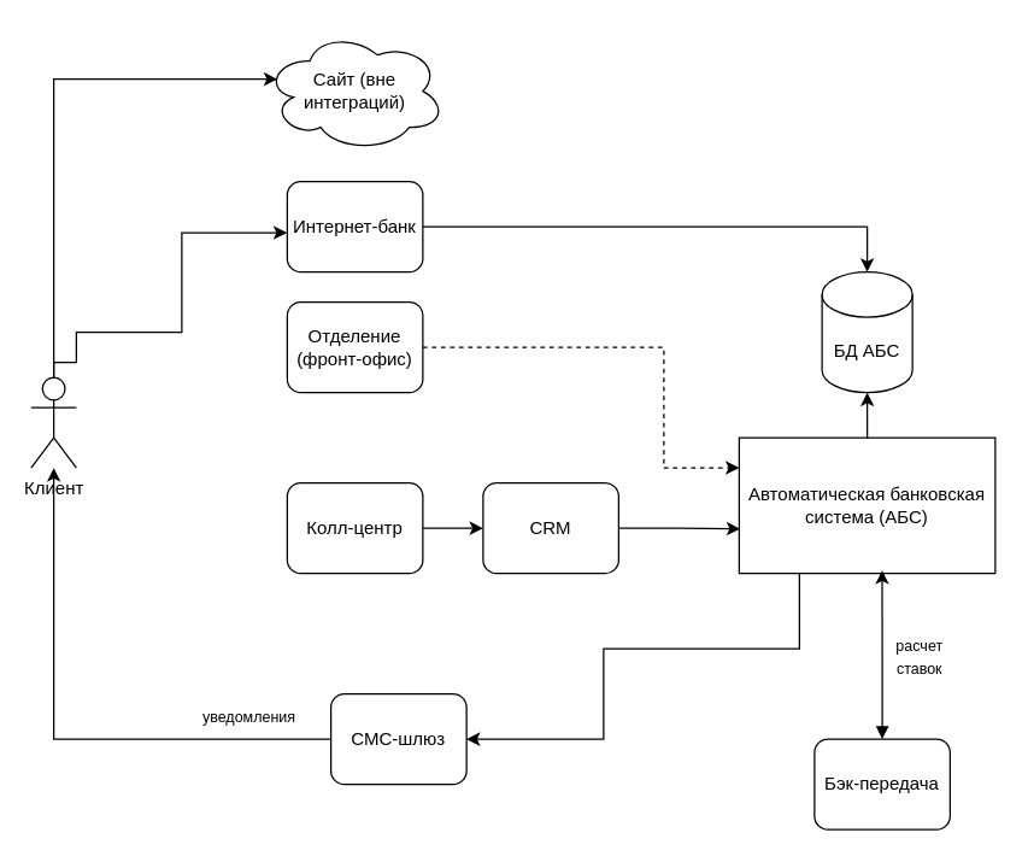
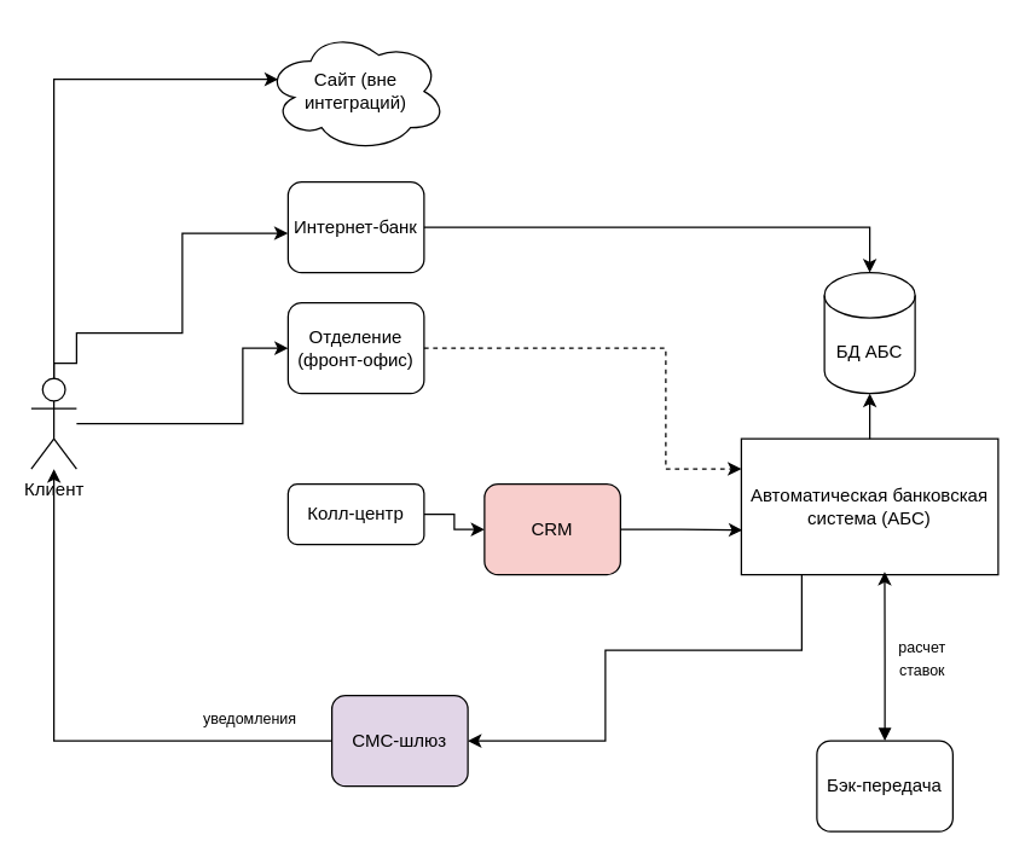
  <mxCell id="0" />
  <mxCell id="1" parent="0" />
+ <mxCell id="2" style="edgeStyle=orthogonalEdgeStyle;rounded=0;orthogonalLoop=1;jettySize=auto;html=1;entryX=0;entryY=0.5;entryDx=0;entryDy=0;" edge="1" parent="1" source="3" target="4"><mxGeometry relative="1" as="geometry"><Array as="points"><mxPoint x="160" y="280" /><mxPoint x="160" y="230" /></Array></mxGeometry></mxCell>
  <mxCell id="3" value="Клиент" style="shape=umlActor;verticalLabelPosition=bottom;verticalAlign=top;html=1;outlineConnect=0;" vertex="1" parent="1"><mxGeometry x="20" y="250" width="30" height="60" as="geometry" /></mxCell>
  <mxCell id="4" value="Отделение (фронт-офис)" style="rounded=1;whiteSpace=wrap;html=1;" vertex="1" parent="1"><mxGeometry x="190" y="200" width="90" height="60" as="geometry" /></mxCell>
  <mxCell id="5" style="edgeStyle=orthogonalEdgeStyle;rounded=0;orthogonalLoop=1;jettySize=auto;html=1;entryX=1;entryY=0.5;entryDx=0;entryDy=0;" edge="1" parent="1" source="6" target="16"><mxGeometry relative="1" as="geometry"><Array as="points"><mxPoint x="530" y="430" /><mxPoint x="400" y="430" /><mxPoint x="400" y="490" /></Array></mxGeometry></mxCell>
  <mxCell id="6" value="Автоматическая банковская система (АБС)" style="rounded=0;whiteSpace=wrap;html=1;" vertex="1" parent="1"><mxGeometry x="490" y="290" width="170" height="90" as="geometry" /></mxCell>
  <mxCell id="7" style="edgeStyle=orthogonalEdgeStyle;rounded=0;orthogonalLoop=1;jettySize=auto;html=1;entryX=0;entryY=0.5;entryDx=0;entryDy=0;" edge="1" parent="1" source="8" target="9"><mxGeometry relative="1" as="geometry" /></mxCell>
- <mxCell id="8" value="Колл-центр" style="rounded=1;whiteSpace=wrap;html=1;" vertex="1" parent="1"><mxGeometry x="190" y="320" width="90" height="60" as="geometry" /></mxCell>
- <mxCell id="9" value="CRM" style="rounded=1;whiteSpace=wrap;html=1;" vertex="1" parent="1"><mxGeometry x="320" y="320" width="90" height="60" as="geometry" /></mxCell>
+ <mxCell id="8" value="Колл-центр" style="rounded=1;whiteSpace=wrap;html=1;" vertex="1" parent="1"><mxGeometry x="190" y="320" width="90" height="40" as="geometry" /></mxCell>
+ <mxCell id="9" value="CRM" style="rounded=1;whiteSpace=wrap;html=1;fillColor=#f8cecc;" vertex="1" parent="1"><mxGeometry x="320" y="320" width="90" height="60" as="geometry" /></mxCell>
  <mxCell id="10" style="edgeStyle=orthogonalEdgeStyle;rounded=0;orthogonalLoop=1;jettySize=auto;html=1;entryX=0.004;entryY=0.672;entryDx=0;entryDy=0;entryPerimeter=0;" edge="1" parent="1" source="9" target="6"><mxGeometry relative="1" as="geometry" /></mxCell>
  <mxCell id="11" style="edgeStyle=orthogonalEdgeStyle;rounded=0;orthogonalLoop=1;jettySize=auto;html=1;entryX=0;entryY=0.222;entryDx=0;entryDy=0;entryPerimeter=0;dashed=1;" edge="1" parent="1" source="4" target="6"><mxGeometry relative="1" as="geometry"><Array as="points"><mxPoint x="440" y="230" /><mxPoint x="440" y="310" /></Array></mxGeometry></mxCell>
  <mxCell id="12" value="Бэк-передача" style="rounded=1;whiteSpace=wrap;html=1;" vertex="1" parent="1"><mxGeometry x="540" y="490" width="90" height="60" as="geometry" /></mxCell>
  <mxCell id="13" style="edgeStyle=orthogonalEdgeStyle;rounded=0;orthogonalLoop=1;jettySize=auto;html=1;entryX=0.558;entryY=0.978;entryDx=0;entryDy=0;entryPerimeter=0;startArrow=block;startFill=1;" edge="1" parent="1" source="12" target="6"><mxGeometry relative="1" as="geometry" /></mxCell>
  <mxCell id="14" value="&lt;div&gt;&lt;font style=&quot;font-size: 10px;&quot;&gt;расчет ставок&lt;/font&gt;&lt;/div&gt;" style="text;html=1;align=center;verticalAlign=middle;whiteSpace=wrap;rounded=0;" vertex="1" parent="1"><mxGeometry x="580" y="420" width="60" height="30" as="geometry" /></mxCell>
  <mxCell id="15" style="edgeStyle=orthogonalEdgeStyle;rounded=0;orthogonalLoop=1;jettySize=auto;html=1;" edge="1" parent="1" source="16" target="3"><mxGeometry relative="1" as="geometry"><mxPoint x="110" y="340" as="targetPoint" /><Array as="points"><mxPoint x="35" y="490" /></Array></mxGeometry></mxCell>
- <mxCell id="16" value="СМС-шлюз" style="rounded=1;whiteSpace=wrap;html=1;" vertex="1" parent="1"><mxGeometry x="219" y="460" width="90" height="60" as="geometry" /></mxCell>
+ <mxCell id="16" value="СМС-шлюз" style="rounded=1;whiteSpace=wrap;html=1;fillColor=#e1d5e7;" vertex="1" parent="1"><mxGeometry x="219" y="460" width="90" height="60" as="geometry" /></mxCell>
  <mxCell id="17" value="&lt;font style=&quot;font-size: 10px;&quot;&gt;уведомления&lt;/font&gt;" style="text;html=1;align=center;verticalAlign=middle;whiteSpace=wrap;rounded=0;" vertex="1" parent="1"><mxGeometry x="130" y="460" width="70" height="30" as="geometry" /></mxCell>
  <mxCell id="18" value="Сайт (вне интеграций)" style="ellipse;shape=cloud;whiteSpace=wrap;html=1;" vertex="1" parent="1"><mxGeometry x="175" y="20" width="120" height="80" as="geometry" /></mxCell>
  <mxCell id="19" style="edgeStyle=orthogonalEdgeStyle;rounded=0;orthogonalLoop=1;jettySize=auto;html=1;entryX=0.07;entryY=0.4;entryDx=0;entryDy=0;entryPerimeter=0;" edge="1" parent="1" source="3" target="18"><mxGeometry relative="1" as="geometry"><Array as="points"><mxPoint x="35" y="52" /></Array></mxGeometry></mxCell>
  <mxCell id="20" value="Интернет-банк" style="rounded=1;whiteSpace=wrap;html=1;" vertex="1" parent="1"><mxGeometry x="190" y="120" width="90" height="60" as="geometry" /></mxCell>
  <mxCell id="21" value="БД АБС" style="shape=cylinder3;whiteSpace=wrap;html=1;boundedLbl=1;backgroundOutline=1;size=15;" vertex="1" parent="1"><mxGeometry x="545" y="180" width="60" height="80" as="geometry" /></mxCell>
  <mxCell id="22" style="edgeStyle=orthogonalEdgeStyle;rounded=0;orthogonalLoop=1;jettySize=auto;html=1;entryX=0.5;entryY=1;entryDx=0;entryDy=0;entryPerimeter=0;" edge="1" parent="1" source="6" target="21"><mxGeometry relative="1" as="geometry" /></mxCell>
  <mxCell id="23" style="edgeStyle=orthogonalEdgeStyle;rounded=0;orthogonalLoop=1;jettySize=auto;html=1;entryX=0.5;entryY=0;entryDx=0;entryDy=0;entryPerimeter=0;" edge="1" parent="1" source="20" target="21"><mxGeometry relative="1" as="geometry" /></mxCell>
  <mxCell id="24" style="edgeStyle=orthogonalEdgeStyle;rounded=0;orthogonalLoop=1;jettySize=auto;html=1;entryX=-0.002;entryY=0.566;entryDx=0;entryDy=0;entryPerimeter=0;exitX=0.5;exitY=0;exitDx=0;exitDy=0;exitPerimeter=0;" edge="1" parent="1" source="3" target="20"><mxGeometry relative="1" as="geometry"><mxPoint x="50" y="280" as="sourcePoint" /><Array as="points"><mxPoint x="35" y="240" /><mxPoint x="50" y="240" /><mxPoint x="50" y="220" /><mxPoint x="120" y="220" /><mxPoint x="120" y="154" /></Array></mxGeometry></mxCell>
